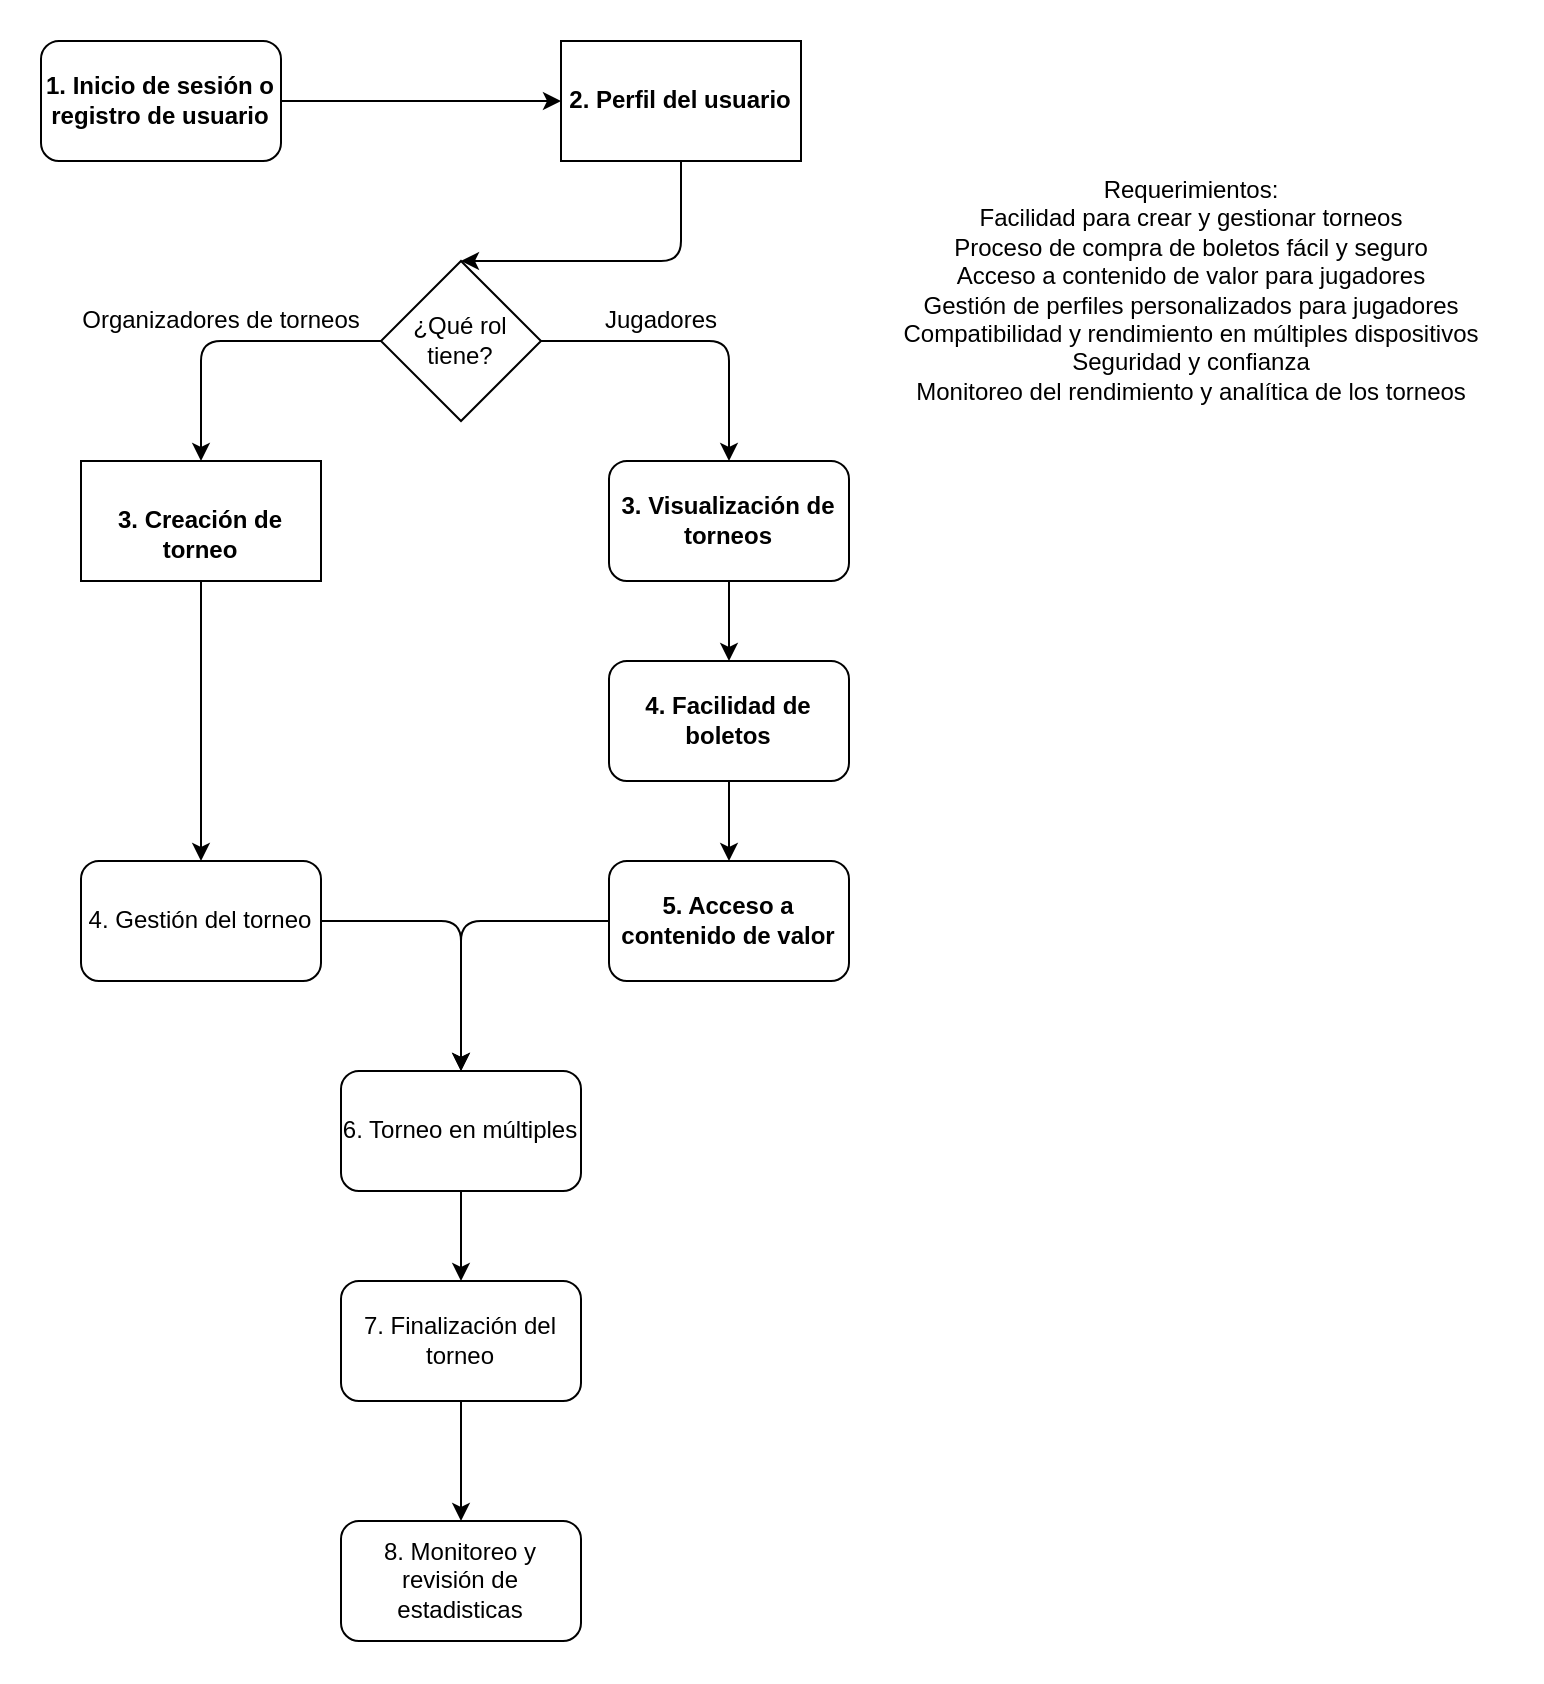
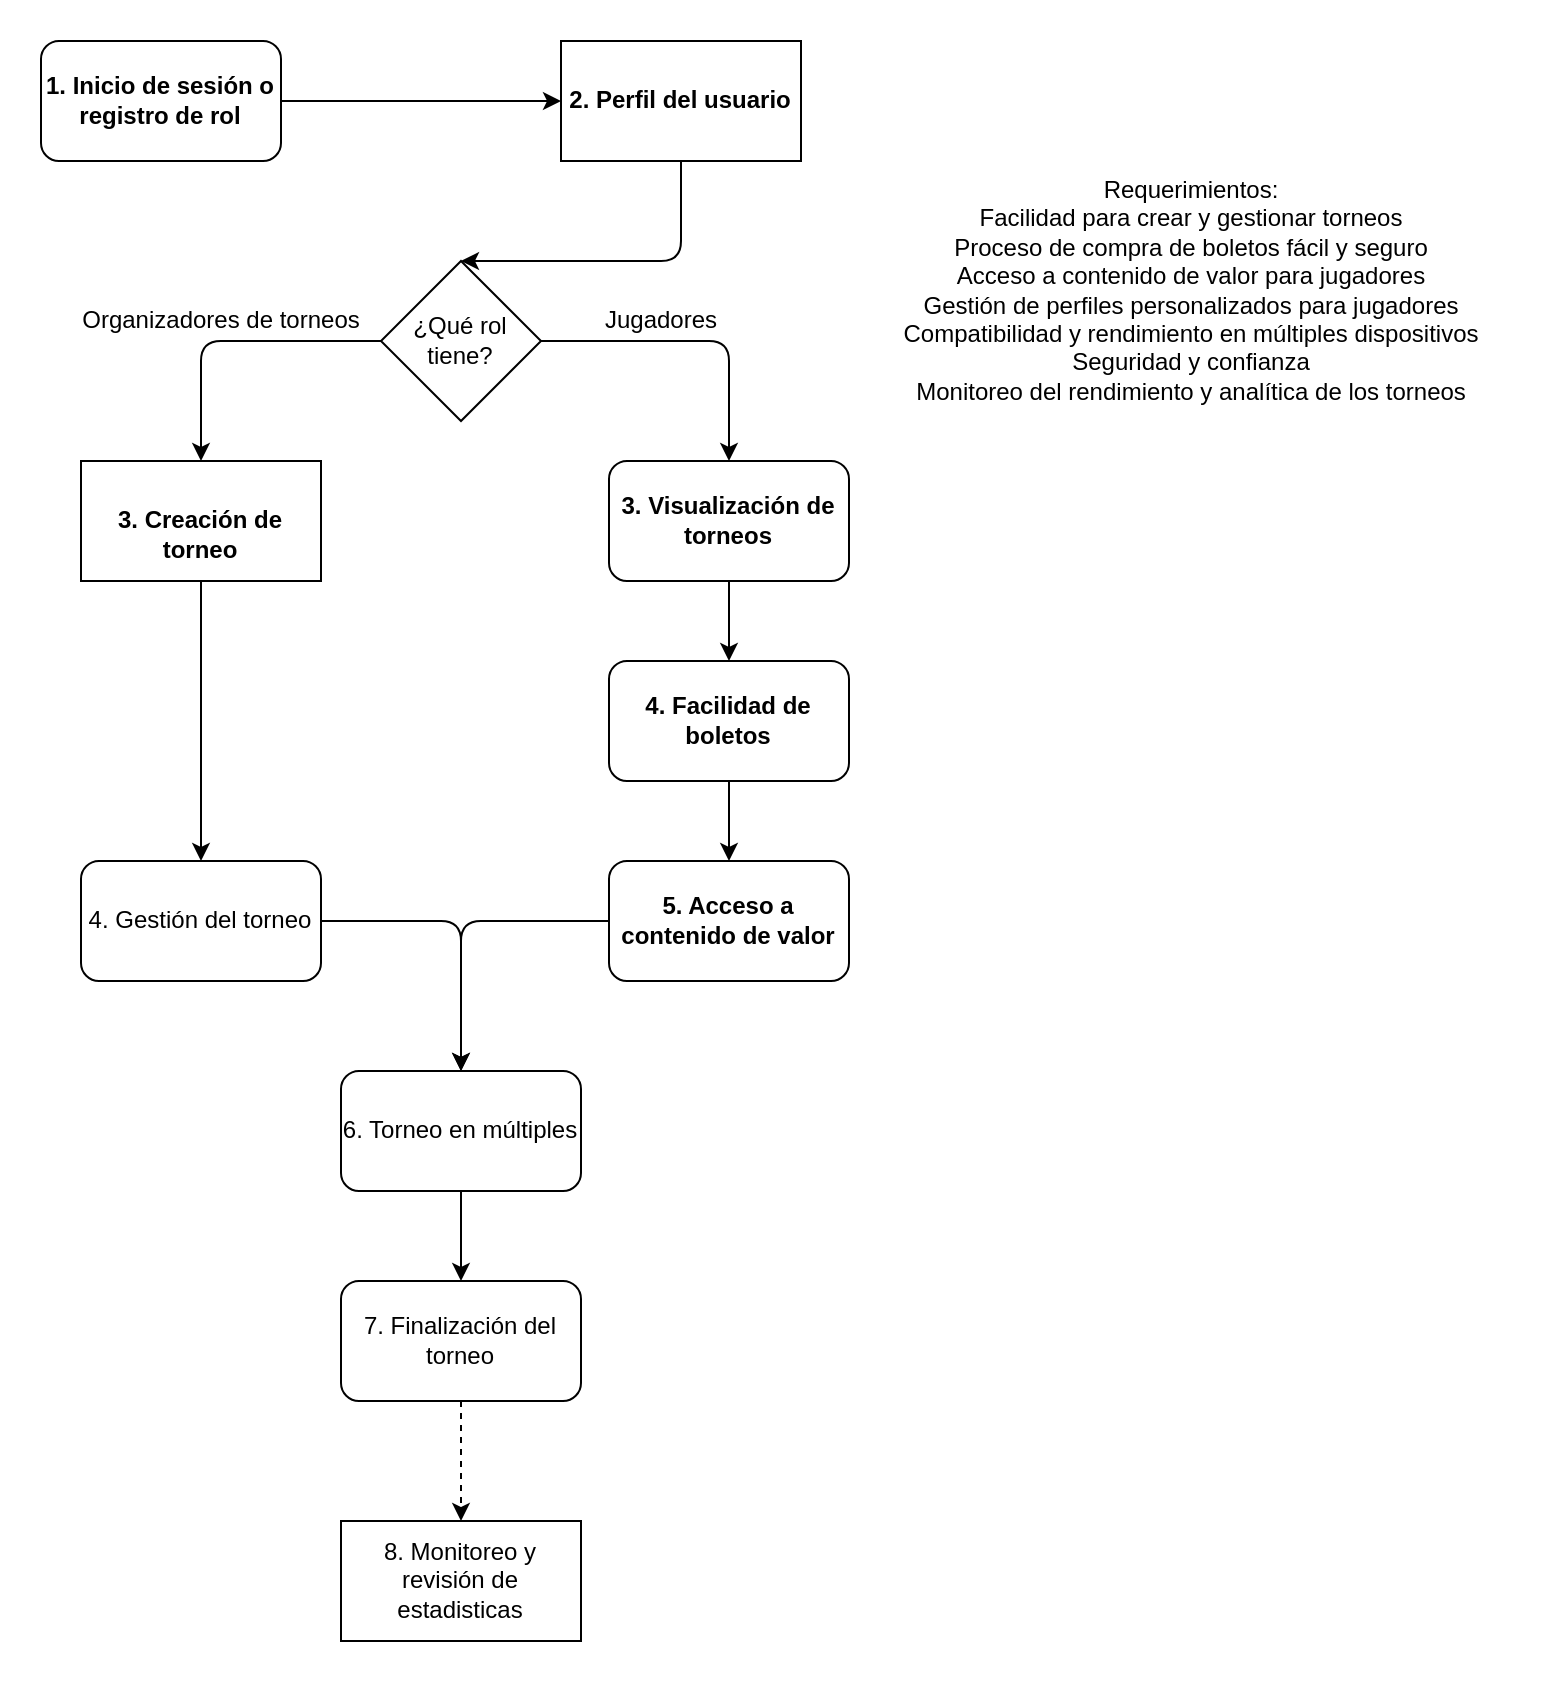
  <mxCell id="0" />
  <mxCell id="1" parent="0" />
  <mxCell id="2" style="edgeStyle=none;html=1;" edge="1" parent="1" source="3" target="5"><mxGeometry relative="1" as="geometry" /></mxCell>
- <mxCell id="3" value="&lt;h4&gt;1. &lt;strong&gt;Inicio de sesión o registro de usuario&lt;/strong&gt;&lt;/h4&gt;" style="rounded=1;whiteSpace=wrap;html=1;" vertex="1" parent="1"><mxGeometry x="20" y="20" width="120" height="60" as="geometry" /></mxCell>
+ <mxCell id="3" value="&lt;h4&gt;1. &lt;strong&gt;Inicio de sesión o registro de rol&lt;/strong&gt;&lt;/h4&gt;" style="rounded=1;whiteSpace=wrap;html=1;" vertex="1" parent="1"><mxGeometry x="20" y="20" width="120" height="60" as="geometry" /></mxCell>
  <mxCell id="4" style="edgeStyle=none;html=1;entryX=0.5;entryY=0;entryDx=0;entryDy=0;" edge="1" parent="1" source="5" target="10"><mxGeometry relative="1" as="geometry"><Array as="points"><mxPoint x="340" y="130" /></Array></mxGeometry></mxCell>
  <mxCell id="5" value="&lt;br&gt;&lt;h4&gt;2. &lt;strong&gt;Perfil del&amp;nbsp;&lt;/strong&gt;&lt;strong style=&quot;background-color: initial;&quot;&gt;usuario&lt;/strong&gt;&lt;/h4&gt;&lt;br&gt;" style="rounded=0;whiteSpace=wrap;html=1;" vertex="1" parent="1"><mxGeometry x="280" y="20" width="120" height="60" as="geometry" /></mxCell>
  <mxCell id="6" style="edgeStyle=none;html=1;" edge="1" parent="1" source="7" target="19"><mxGeometry relative="1" as="geometry" /></mxCell>
  <mxCell id="7" value="&lt;br&gt;&lt;h4&gt;3. &lt;strong&gt;Creación de torneo&lt;/strong&gt;&lt;/h4&gt;" style="rounded=0;whiteSpace=wrap;html=1;" vertex="1" parent="1"><mxGeometry x="40" y="230" width="120" height="60" as="geometry" /></mxCell>
  <mxCell id="8" style="edgeStyle=none;html=1;entryX=0.5;entryY=0;entryDx=0;entryDy=0;" edge="1" parent="1" source="10" target="7"><mxGeometry relative="1" as="geometry"><Array as="points"><mxPoint x="100" y="170" /></Array></mxGeometry></mxCell>
  <mxCell id="9" style="edgeStyle=none;html=1;entryX=0.5;entryY=0;entryDx=0;entryDy=0;" edge="1" parent="1" source="10" target="13"><mxGeometry relative="1" as="geometry"><Array as="points"><mxPoint x="364" y="170" /></Array></mxGeometry></mxCell>
  <mxCell id="10" value="¿Qué rol&lt;br&gt;tiene?" style="rhombus;whiteSpace=wrap;html=1;" vertex="1" parent="1"><mxGeometry x="190" y="130" width="80" height="80" as="geometry" /></mxCell>
  <mxCell id="11" value="Organizadores de torneos" style="text;html=1;align=center;verticalAlign=middle;resizable=0;points=[];autosize=1;strokeColor=none;fillColor=none;" vertex="1" parent="1"><mxGeometry x="30" y="145" width="160" height="30" as="geometry" /></mxCell>
  <mxCell id="12" style="edgeStyle=none;html=1;entryX=0.5;entryY=0;entryDx=0;entryDy=0;" edge="1" parent="1" source="13" target="15"><mxGeometry relative="1" as="geometry" /></mxCell>
  <mxCell id="13" value="&lt;h4&gt;3. &lt;strong&gt;Visualización de torneos&lt;/strong&gt;&lt;/h4&gt;" style="rounded=1;whiteSpace=wrap;html=1;" vertex="1" parent="1"><mxGeometry x="304" y="230" width="120" height="60" as="geometry" /></mxCell>
  <mxCell id="14" style="edgeStyle=none;html=1;entryX=0.5;entryY=0;entryDx=0;entryDy=0;" edge="1" parent="1" source="15" target="17"><mxGeometry relative="1" as="geometry" /></mxCell>
  <mxCell id="15" value="&lt;h4&gt;4. &lt;strong&gt;Facilidad de boletos&lt;/strong&gt;&lt;/h4&gt;" style="rounded=1;whiteSpace=wrap;html=1;" vertex="1" parent="1"><mxGeometry x="304" y="330" width="120" height="60" as="geometry" /></mxCell>
  <mxCell id="16" style="edgeStyle=none;html=1;entryX=0.5;entryY=0;entryDx=0;entryDy=0;" edge="1" parent="1" source="17" target="22"><mxGeometry relative="1" as="geometry"><Array as="points"><mxPoint x="230" y="460" /></Array></mxGeometry></mxCell>
  <mxCell id="17" value="&lt;h4&gt;5. &lt;strong&gt;Acceso a contenido de valor&lt;/strong&gt;&lt;/h4&gt;" style="rounded=1;whiteSpace=wrap;html=1;" vertex="1" parent="1"><mxGeometry x="304" y="430" width="120" height="60" as="geometry" /></mxCell>
  <mxCell id="18" style="edgeStyle=none;html=1;entryX=0.5;entryY=0;entryDx=0;entryDy=0;" edge="1" parent="1" source="19" target="22"><mxGeometry relative="1" as="geometry"><Array as="points"><mxPoint x="230" y="460" /></Array></mxGeometry></mxCell>
  <mxCell id="19" value="4. Gestión del torneo" style="rounded=1;whiteSpace=wrap;html=1;" vertex="1" parent="1"><mxGeometry x="40" y="430" width="120" height="60" as="geometry" /></mxCell>
  <mxCell id="20" value="Jugadores" style="text;html=1;align=center;verticalAlign=middle;resizable=0;points=[];autosize=1;strokeColor=none;fillColor=none;" vertex="1" parent="1"><mxGeometry x="290" y="145" width="80" height="30" as="geometry" /></mxCell>
  <mxCell id="21" style="edgeStyle=none;html=1;entryX=0.5;entryY=0;entryDx=0;entryDy=0;" edge="1" parent="1" source="22" target="24"><mxGeometry relative="1" as="geometry" /></mxCell>
  <mxCell id="22" value="6. Torneo en múltiples" style="rounded=1;whiteSpace=wrap;html=1;" vertex="1" parent="1"><mxGeometry x="170" y="535" width="120" height="60" as="geometry" /></mxCell>
- <mxCell id="23" style="edgeStyle=none;html=1;" edge="1" parent="1" source="24" target="25"><mxGeometry relative="1" as="geometry" /></mxCell>
+ <mxCell id="23" style="edgeStyle=none;html=1;dashed=1;" edge="1" parent="1" source="24" target="25"><mxGeometry relative="1" as="geometry" /></mxCell>
  <mxCell id="24" value="7. Finalización del torneo" style="rounded=1;whiteSpace=wrap;html=1;" vertex="1" parent="1"><mxGeometry x="170" y="640" width="120" height="60" as="geometry" /></mxCell>
- <mxCell id="25" value="8. Monitoreo y revisión de estadisticas" style="rounded=1;whiteSpace=wrap;html=1;" vertex="1" parent="1"><mxGeometry x="170" y="760" width="120" height="60" as="geometry" /></mxCell>
+ <mxCell id="25" value="8. Monitoreo y revisión de estadisticas" style="whiteSpace=wrap;html=1;rounded=0;" vertex="1" parent="1"><mxGeometry x="170" y="760" width="120" height="60" as="geometry" /></mxCell>
  <mxCell id="26" value="Requerimientos:&lt;br&gt;&lt;div&gt;Facilidad para crear y gestionar torneos&lt;/div&gt;&lt;div&gt;Proceso de compra de boletos fácil y seguro&lt;/div&gt;&lt;div&gt;Acceso a contenido de valor para jugadores&lt;/div&gt;&lt;div&gt;Gestión de perfiles personalizados para jugadores&lt;/div&gt;&lt;div&gt;Compatibilidad y rendimiento en múltiples dispositivos&lt;/div&gt;&lt;div&gt;Seguridad y confianza&lt;/div&gt;&lt;div&gt;Monitoreo del rendimiento y analítica de los torneos&lt;/div&gt;" style="text;html=1;align=center;verticalAlign=middle;resizable=0;points=[];autosize=1;strokeColor=none;fillColor=none;" vertex="1" parent="1"><mxGeometry x="440" y="80" width="310" height="130" as="geometry" /></mxCell>
